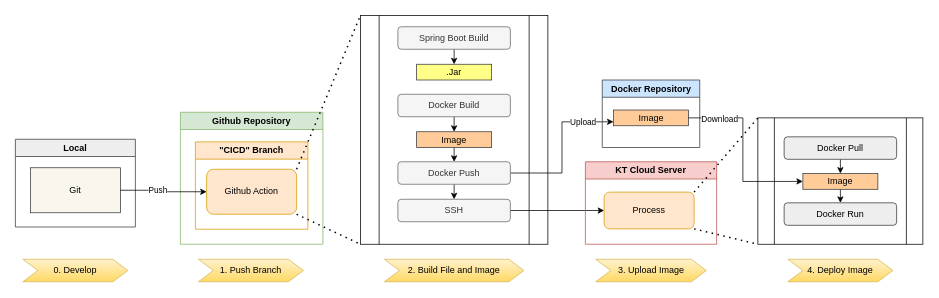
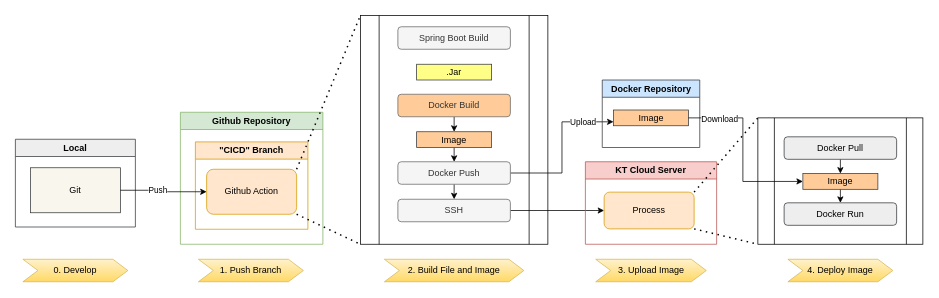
  <mxCell id="0" />
  <mxCell id="1" parent="0" />
  <mxCell id="2" value="Github Repository" style="swimlane;whiteSpace=wrap;html=1;fillColor=#d5e8d4;strokeColor=#82b366;" parent="1" vertex="1"><mxGeometry x="240" y="149" width="190" height="176" as="geometry" /></mxCell>
  <mxCell id="3" value="&quot;CICD&quot; Branch" style="swimlane;whiteSpace=wrap;html=1;fillColor=#ffe6cc;strokeColor=#d79b00;" parent="2" vertex="1"><mxGeometry x="20" y="39.5" width="150" height="116.5" as="geometry" /></mxCell>
  <mxCell id="4" value="Github Action" style="rounded=1;whiteSpace=wrap;html=1;fillColor=#ffe6cc;strokeColor=#d79b00;" parent="3" vertex="1"><mxGeometry x="15" y="36.5" width="120" height="60" as="geometry" /></mxCell>
  <mxCell id="5" value="Local" style="swimlane;whiteSpace=wrap;html=1;startSize=23;fillColor=#eeeeee;strokeColor=#36393d;" parent="1" vertex="1"><mxGeometry x="20" y="185" width="160" height="117" as="geometry" /></mxCell>
  <mxCell id="6" value="Git" style="rounded=0;whiteSpace=wrap;html=1;fillColor=#f9f7ed;strokeColor=#36393d;" parent="5" vertex="1"><mxGeometry x="20" y="38" width="120" height="60" as="geometry" /></mxCell>
  <mxCell id="7" style="edgeStyle=orthogonalEdgeStyle;rounded=0;orthogonalLoop=1;jettySize=auto;html=1;entryX=0;entryY=0.5;entryDx=0;entryDy=0;" parent="1" source="6" target="4" edge="1"><mxGeometry relative="1" as="geometry"><mxPoint x="225" y="246" as="targetPoint" /></mxGeometry></mxCell>
  <mxCell id="8" value="Push" style="edgeLabel;html=1;align=center;verticalAlign=middle;resizable=0;points=[];" parent="7" vertex="1" connectable="0"><mxGeometry x="-0.019" y="1" relative="1" as="geometry"><mxPoint x="-8" as="offset" /></mxGeometry></mxCell>
  <mxCell id="9" value="" style="endArrow=none;dashed=1;html=1;dashPattern=1 3;strokeWidth=2;rounded=0;exitX=1;exitY=0;exitDx=0;exitDy=0;entryX=0;entryY=0;entryDx=0;entryDy=0;" parent="1" source="4" target="11" edge="1"><mxGeometry width="50" height="50" relative="1" as="geometry"><mxPoint x="430" y="165" as="sourcePoint" /><mxPoint x="480" y="35" as="targetPoint" /></mxGeometry></mxCell>
  <mxCell id="10" value="" style="endArrow=none;dashed=1;html=1;dashPattern=1 3;strokeWidth=2;rounded=0;exitX=1;exitY=1;exitDx=0;exitDy=0;entryX=0;entryY=1;entryDx=0;entryDy=0;" parent="1" source="4" target="11" edge="1"><mxGeometry width="50" height="50" relative="1" as="geometry"><mxPoint x="430" y="165" as="sourcePoint" /><mxPoint x="480" y="325" as="targetPoint" /></mxGeometry></mxCell>
  <mxCell id="11" value="" style="shape=process;whiteSpace=wrap;html=1;backgroundOutline=1;" parent="1" vertex="1"><mxGeometry x="480" y="20" width="250" height="305" as="geometry" /></mxCell>
- <mxCell id="12" style="edgeStyle=orthogonalEdgeStyle;rounded=0;orthogonalLoop=1;jettySize=auto;html=1;exitX=0.5;exitY=1;exitDx=0;exitDy=0;entryX=0.5;entryY=0;entryDx=0;entryDy=0;" parent="1" source="13" target="16" edge="1"><mxGeometry relative="1" as="geometry" /></mxCell>
  <mxCell id="13" value="Spring Boot Build" style="rounded=1;whiteSpace=wrap;html=1;fillColor=#f5f5f5;fontColor=#333333;strokeColor=#666666;" parent="1" vertex="1"><mxGeometry x="530" y="35" width="150" height="30" as="geometry" /></mxCell>
  <mxCell id="14" style="edgeStyle=orthogonalEdgeStyle;rounded=0;orthogonalLoop=1;jettySize=auto;html=1;exitX=0.5;exitY=1;exitDx=0;exitDy=0;entryX=0.5;entryY=0;entryDx=0;entryDy=0;" parent="1" source="15" target="18" edge="1"><mxGeometry relative="1" as="geometry" /></mxCell>
- <mxCell id="15" value="Docker Build" style="rounded=1;whiteSpace=wrap;html=1;fillColor=#f5f5f5;fontColor=#333333;strokeColor=#666666;" parent="1" vertex="1"><mxGeometry x="530" y="125" width="150" height="30" as="geometry" /></mxCell>
+ <mxCell id="15" value="Docker Build" style="rounded=1;whiteSpace=wrap;html=1;fillColor=#ffcc99;fontColor=#333333;strokeColor=#666666;" parent="1" vertex="1"><mxGeometry x="530" y="125" width="150" height="30" as="geometry" /></mxCell>
  <mxCell id="16" value=".Jar" style="rounded=0;whiteSpace=wrap;html=1;fillColor=#ffff88;strokeColor=#36393d;" parent="1" vertex="1"><mxGeometry x="555" y="85" width="100" height="21" as="geometry" /></mxCell>
  <mxCell id="17" style="edgeStyle=orthogonalEdgeStyle;rounded=0;orthogonalLoop=1;jettySize=auto;html=1;exitX=0.5;exitY=1;exitDx=0;exitDy=0;entryX=0.5;entryY=0;entryDx=0;entryDy=0;" parent="1" source="18" target="22" edge="1"><mxGeometry relative="1" as="geometry" /></mxCell>
  <mxCell id="18" value="Image" style="rounded=0;whiteSpace=wrap;html=1;fillColor=#ffcc99;strokeColor=#36393d;" parent="1" vertex="1"><mxGeometry x="555" y="175" width="100" height="21" as="geometry" /></mxCell>
  <mxCell id="19" style="rounded=0;orthogonalLoop=1;jettySize=auto;html=1;entryX=0;entryY=0.75;entryDx=0;entryDy=0;exitX=1;exitY=0.5;exitDx=0;exitDy=0;edgeStyle=orthogonalEdgeStyle;" parent="1" source="22" target="25" edge="1"><mxGeometry relative="1" as="geometry" /></mxCell>
  <mxCell id="20" value="Upload" style="edgeLabel;html=1;align=center;verticalAlign=middle;resizable=0;points=[];" parent="19" vertex="1" connectable="0"><mxGeometry x="0.597" y="1" relative="1" as="geometry"><mxPoint x="1" y="1" as="offset" /></mxGeometry></mxCell>
  <mxCell id="21" style="edgeStyle=orthogonalEdgeStyle;rounded=0;orthogonalLoop=1;jettySize=auto;html=1;exitX=0.5;exitY=1;exitDx=0;exitDy=0;entryX=0.5;entryY=0;entryDx=0;entryDy=0;" parent="1" source="22" target="27" edge="1"><mxGeometry relative="1" as="geometry" /></mxCell>
  <mxCell id="22" value="Docker Push" style="rounded=1;whiteSpace=wrap;html=1;fillColor=#f5f5f5;fontColor=#333333;strokeColor=#666666;" parent="1" vertex="1"><mxGeometry x="530" y="215" width="150" height="30" as="geometry" /></mxCell>
  <mxCell id="23" value="1. Push Branch" style="shape=step;perimeter=stepPerimeter;whiteSpace=wrap;html=1;fixedSize=1;fillColor=#fff2cc;gradientColor=#ffd966;strokeColor=#d6b656;" parent="1" vertex="1"><mxGeometry x="264" y="345" width="140" height="30" as="geometry" /></mxCell>
  <mxCell id="24" value="Docker Repository" style="swimlane;whiteSpace=wrap;html=1;fillColor=#cce5ff;strokeColor=#36393d;" parent="1" vertex="1"><mxGeometry x="802.5" y="106" width="130" height="90" as="geometry" /></mxCell>
  <mxCell id="25" value="Image" style="rounded=0;whiteSpace=wrap;html=1;fillColor=#ffcc99;strokeColor=#36393d;" parent="24" vertex="1"><mxGeometry x="15" y="40" width="100" height="21" as="geometry" /></mxCell>
  <mxCell id="26" style="edgeStyle=orthogonalEdgeStyle;rounded=0;orthogonalLoop=1;jettySize=auto;html=1;entryX=0;entryY=0.5;entryDx=0;entryDy=0;" parent="1" source="27" target="29" edge="1"><mxGeometry relative="1" as="geometry" /></mxCell>
  <mxCell id="27" value="SSH" style="rounded=1;whiteSpace=wrap;html=1;fillColor=#f5f5f5;fontColor=#333333;strokeColor=#666666;" parent="1" vertex="1"><mxGeometry x="530" y="265" width="150" height="30" as="geometry" /></mxCell>
  <mxCell id="28" value="KT Cloud Server" style="swimlane;whiteSpace=wrap;html=1;fillColor=#f8cecc;strokeColor=#b85450;" parent="1" vertex="1"><mxGeometry x="780" y="215" width="175" height="110" as="geometry" /></mxCell>
  <mxCell id="29" value="Process" style="rounded=1;whiteSpace=wrap;html=1;fillColor=#ffe6cc;strokeColor=#d79b00;" parent="28" vertex="1"><mxGeometry x="25" y="40.5" width="120" height="49" as="geometry" /></mxCell>
  <mxCell id="30" value="" style="shape=process;whiteSpace=wrap;html=1;backgroundOutline=1;" parent="1" vertex="1"><mxGeometry x="1010" y="156.5" width="220" height="168.5" as="geometry" /></mxCell>
  <mxCell id="31" style="edgeStyle=orthogonalEdgeStyle;rounded=0;orthogonalLoop=1;jettySize=auto;html=1;exitX=0.5;exitY=1;exitDx=0;exitDy=0;entryX=0.5;entryY=0;entryDx=0;entryDy=0;" parent="1" source="32" target="34" edge="1"><mxGeometry relative="1" as="geometry" /></mxCell>
  <mxCell id="32" value="Docker Pull" style="rounded=1;whiteSpace=wrap;html=1;fillColor=#eeeeee;strokeColor=#36393d;" parent="1" vertex="1"><mxGeometry x="1045" y="181.75" width="150" height="30" as="geometry" /></mxCell>
  <mxCell id="33" style="edgeStyle=orthogonalEdgeStyle;rounded=0;orthogonalLoop=1;jettySize=auto;html=1;exitX=0.5;exitY=1;exitDx=0;exitDy=0;entryX=0.5;entryY=0;entryDx=0;entryDy=0;" parent="1" source="34" target="35" edge="1"><mxGeometry relative="1" as="geometry" /></mxCell>
  <mxCell id="34" value="Image" style="rounded=0;whiteSpace=wrap;html=1;fillColor=#ffcc99;strokeColor=#36393d;" parent="1" vertex="1"><mxGeometry x="1070" y="230.75" width="100" height="21" as="geometry" /></mxCell>
  <mxCell id="35" value="Docker Run" style="rounded=1;whiteSpace=wrap;html=1;fillColor=#eeeeee;strokeColor=#36393d;" parent="1" vertex="1"><mxGeometry x="1045" y="269.75" width="150" height="30" as="geometry" /></mxCell>
  <mxCell id="36" value="" style="endArrow=none;dashed=1;html=1;dashPattern=1 3;strokeWidth=2;rounded=0;exitX=1;exitY=0;exitDx=0;exitDy=0;entryX=0;entryY=0;entryDx=0;entryDy=0;" parent="1" source="29" target="30" edge="1"><mxGeometry width="50" height="50" relative="1" as="geometry"><mxPoint x="1100" y="185" as="sourcePoint" /><mxPoint x="1150" y="135" as="targetPoint" /></mxGeometry></mxCell>
  <mxCell id="37" value="" style="endArrow=none;dashed=1;html=1;dashPattern=1 3;strokeWidth=2;rounded=0;exitX=1;exitY=1;exitDx=0;exitDy=0;entryX=0;entryY=1;entryDx=0;entryDy=0;" parent="1" source="29" target="30" edge="1"><mxGeometry width="50" height="50" relative="1" as="geometry"><mxPoint x="1100" y="185" as="sourcePoint" /><mxPoint x="1150" y="135" as="targetPoint" /></mxGeometry></mxCell>
  <mxCell id="38" value="2. Build File and Image" style="shape=step;perimeter=stepPerimeter;whiteSpace=wrap;html=1;fixedSize=1;fillColor=#fff2cc;gradientColor=#ffd966;strokeColor=#d6b656;" parent="1" vertex="1"><mxGeometry x="512" y="345" width="186" height="30" as="geometry" /></mxCell>
  <mxCell id="39" value="3. Upload Image" style="shape=step;perimeter=stepPerimeter;whiteSpace=wrap;html=1;fixedSize=1;fillColor=#fff2cc;gradientColor=#ffd966;strokeColor=#d6b656;" parent="1" vertex="1"><mxGeometry x="793.75" y="345" width="147.5" height="30" as="geometry" /></mxCell>
  <mxCell id="40" value="4. Deploy Image" style="shape=step;perimeter=stepPerimeter;whiteSpace=wrap;html=1;fixedSize=1;fillColor=#fff2cc;gradientColor=#ffd966;strokeColor=#d6b656;" parent="1" vertex="1"><mxGeometry x="1050" y="345" width="140" height="30" as="geometry" /></mxCell>
  <mxCell id="41" style="edgeStyle=orthogonalEdgeStyle;rounded=0;orthogonalLoop=1;jettySize=auto;html=1;exitX=1;exitY=0.5;exitDx=0;exitDy=0;entryX=0;entryY=0.5;entryDx=0;entryDy=0;" parent="1" source="25" target="34" edge="1"><mxGeometry relative="1" as="geometry"><Array as="points"><mxPoint x="990" y="157" /><mxPoint x="990" y="241" /></Array></mxGeometry></mxCell>
  <mxCell id="42" value="Download" style="edgeLabel;html=1;align=center;verticalAlign=middle;resizable=0;points=[];" parent="41" vertex="1" connectable="0"><mxGeometry x="-0.589" y="-1" relative="1" as="geometry"><mxPoint x="-8" as="offset" /></mxGeometry></mxCell>
  <mxCell id="43" value="0. Develop" style="shape=step;perimeter=stepPerimeter;whiteSpace=wrap;html=1;fixedSize=1;fillColor=#fff2cc;gradientColor=#ffd966;strokeColor=#d6b656;" parent="1" vertex="1"><mxGeometry x="30" y="345" width="140" height="30" as="geometry" /></mxCell>
